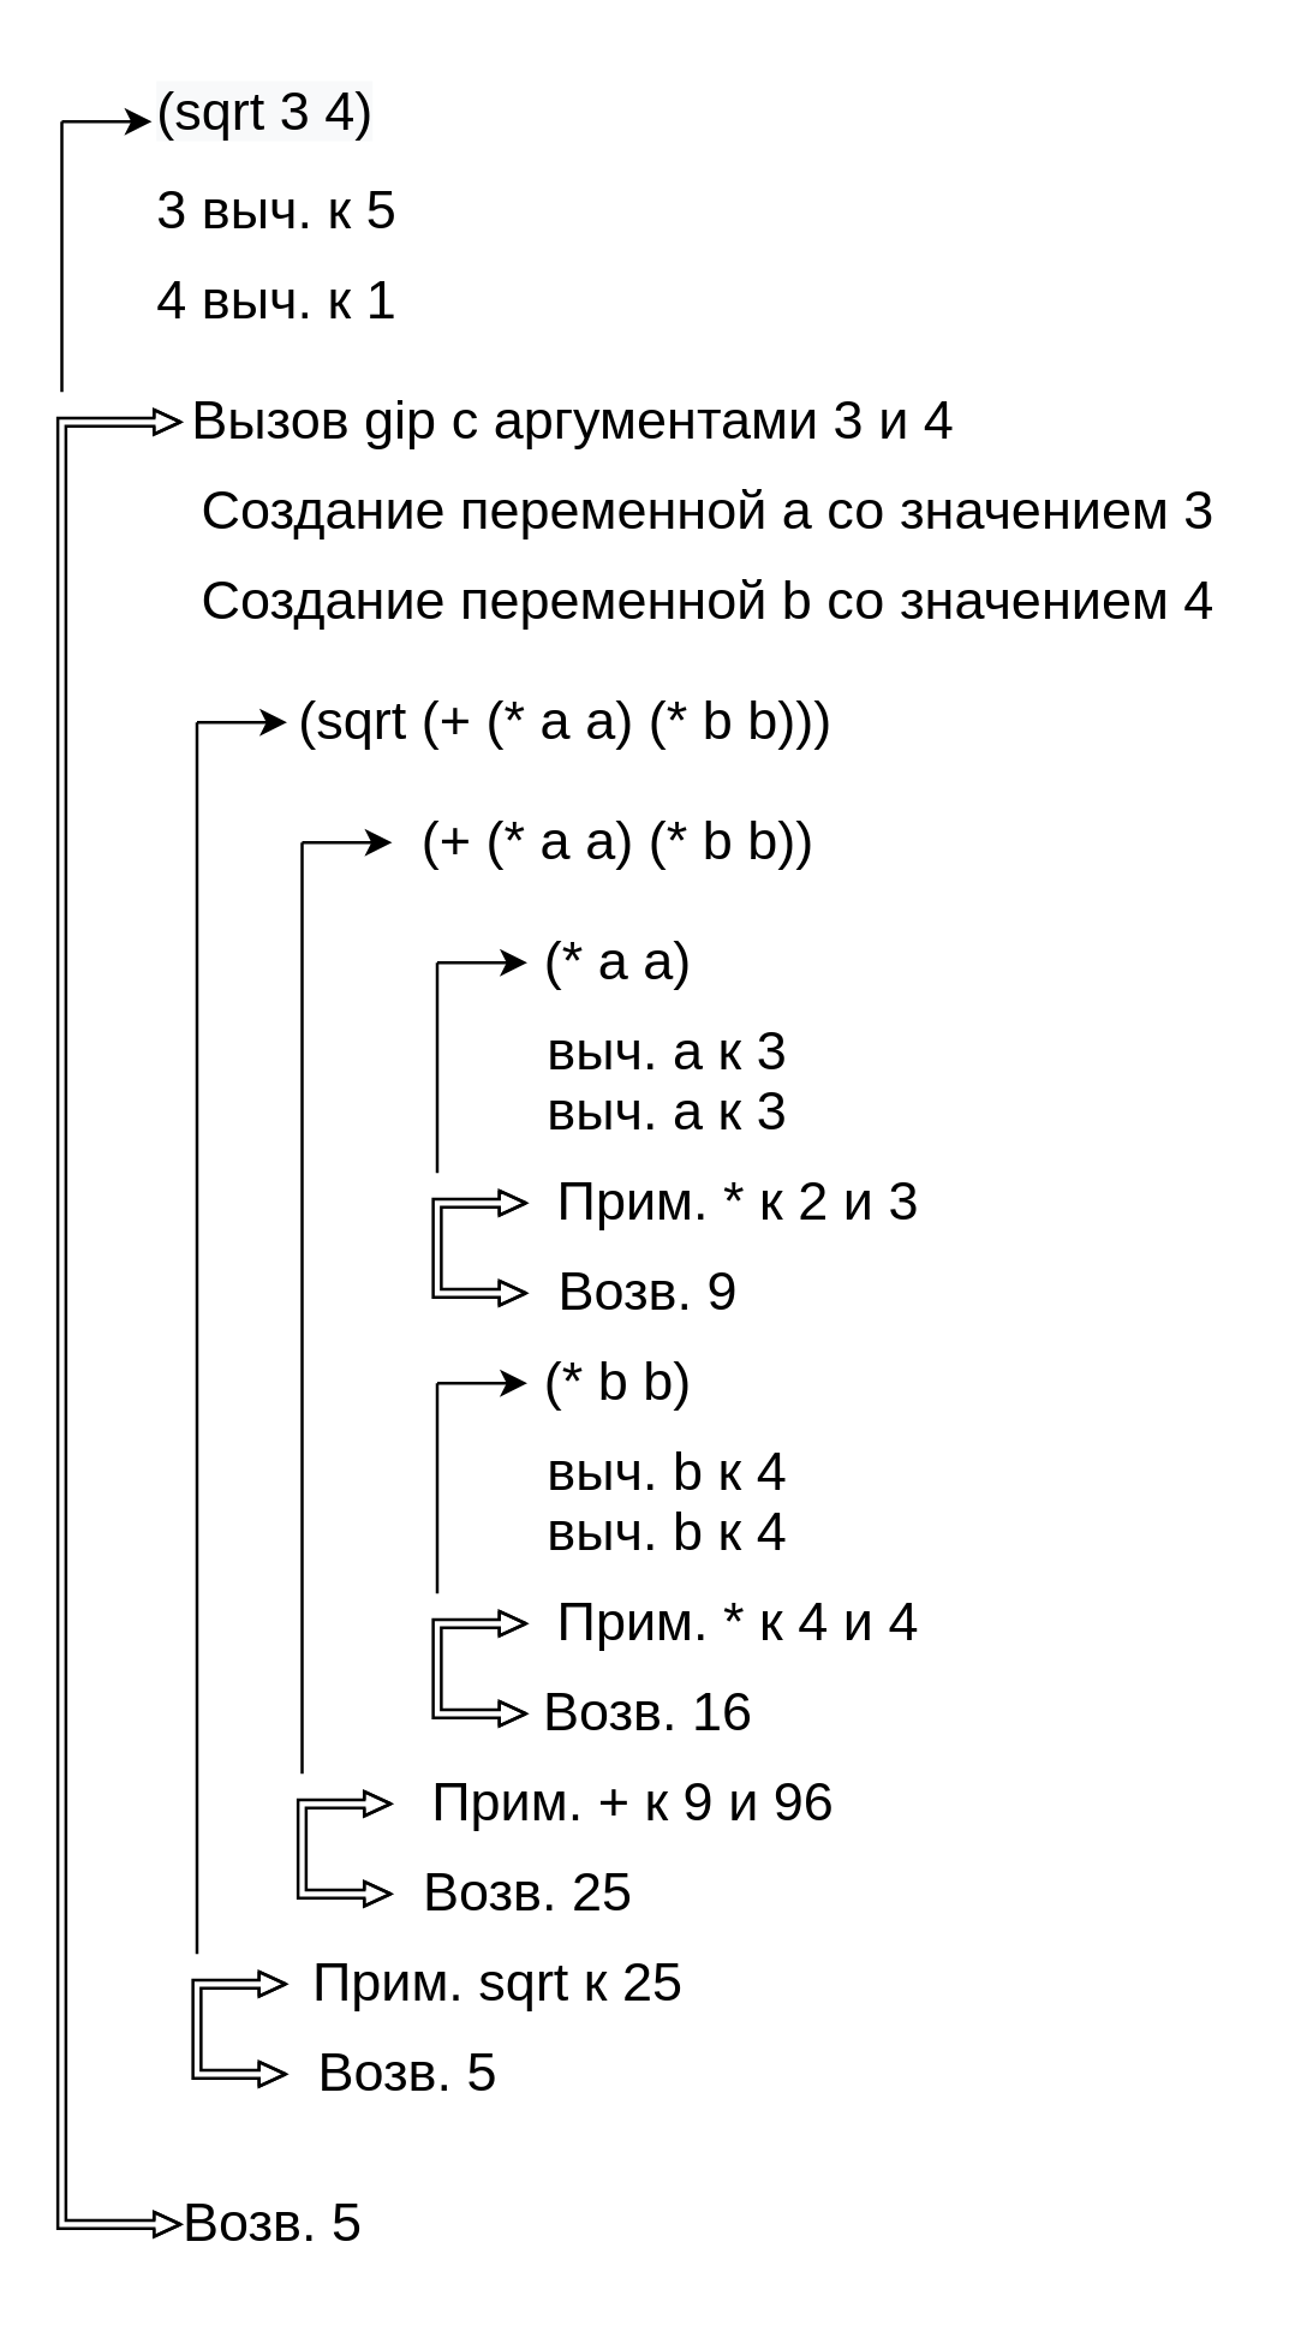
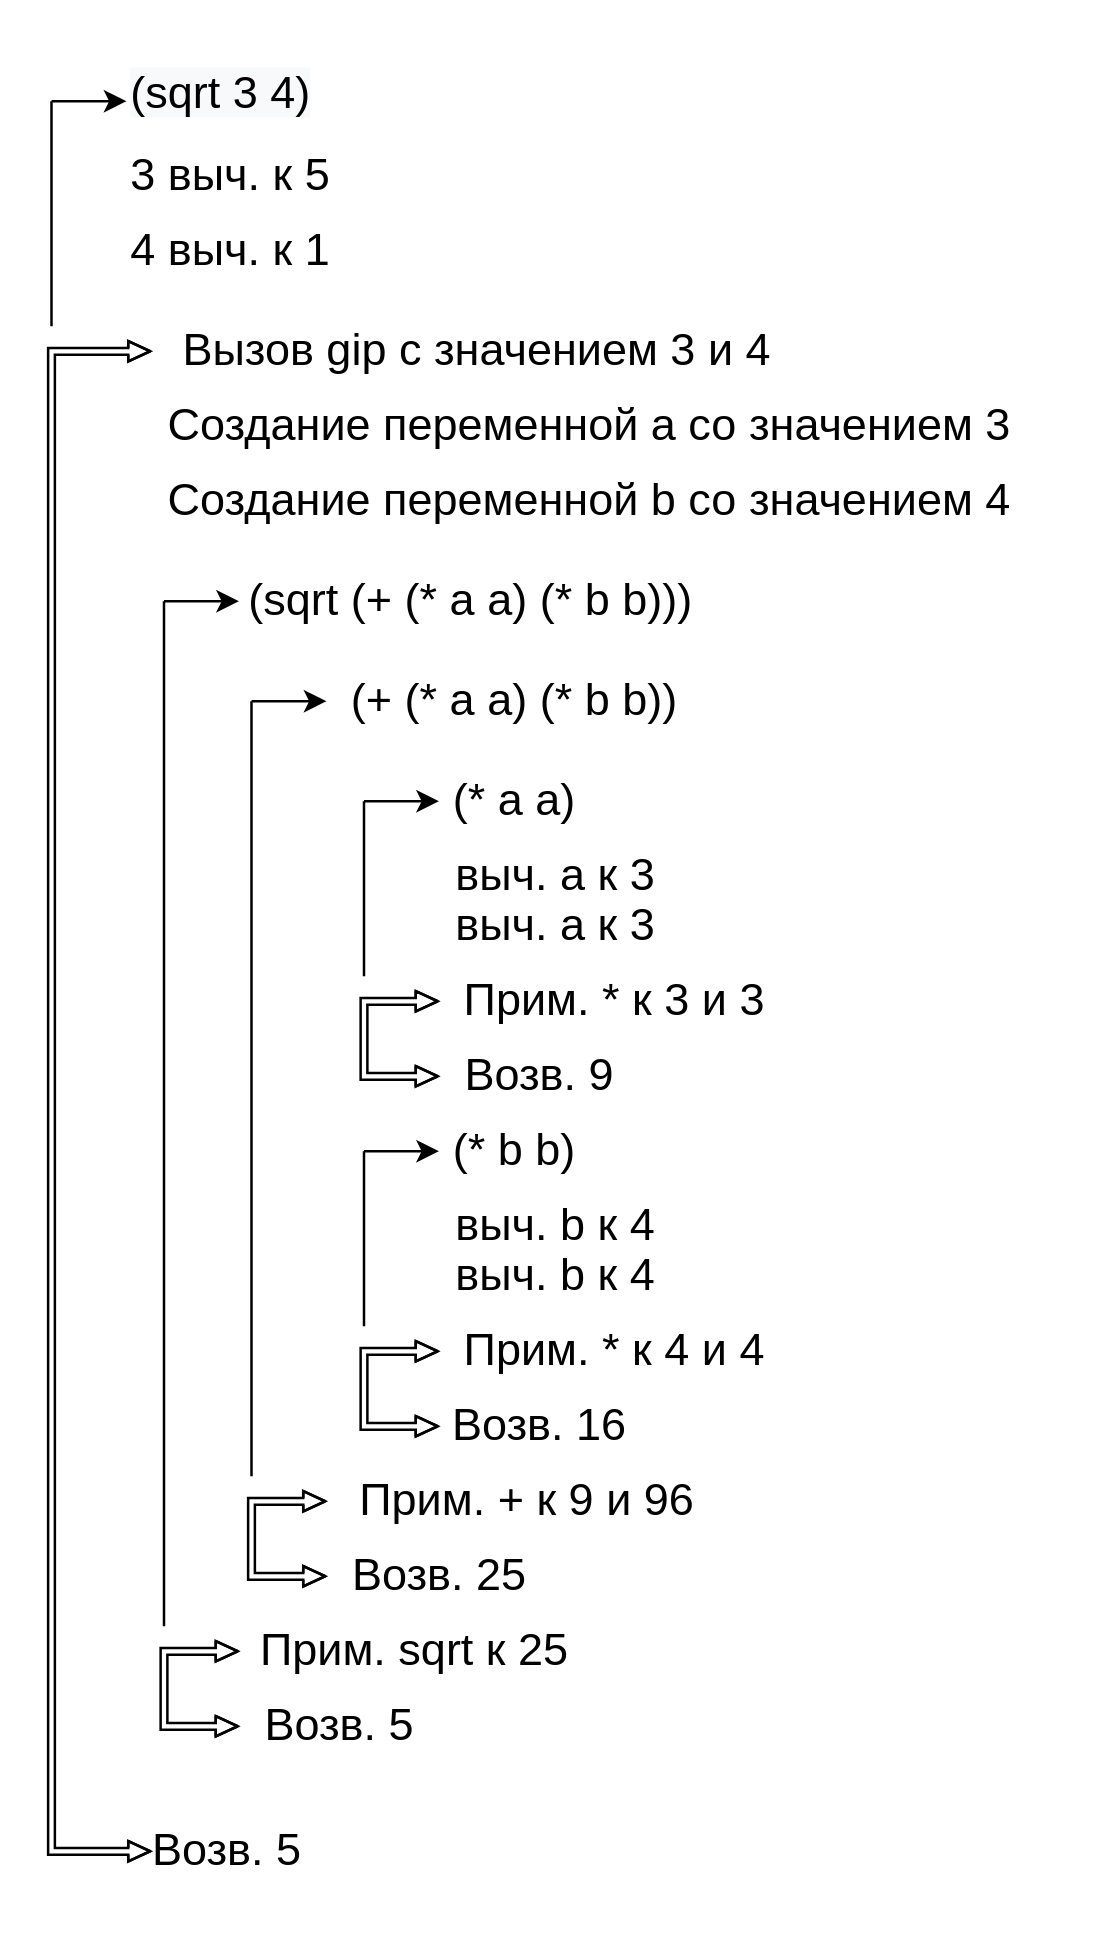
  <mxCell id="0" />
  <mxCell id="1" parent="0" />
  <mxCell id="2" value="" style="endArrow=classic;html=1;rounded=0;fontSize=18;" edge="1" parent="1"><mxGeometry width="50" height="50" relative="1" as="geometry"><mxPoint x="20" y="40" as="sourcePoint" /><mxPoint x="50" y="40" as="targetPoint" /></mxGeometry></mxCell>
  <mxCell id="3" value="" style="endArrow=none;html=1;rounded=0;fontSize=18;" edge="1" parent="1"><mxGeometry width="50" height="50" relative="1" as="geometry"><mxPoint x="20" y="130" as="sourcePoint" /><mxPoint x="20" y="40" as="targetPoint" /></mxGeometry></mxCell>
  <mxCell id="4" value="" style="shape=flexArrow;endArrow=classic;startArrow=classic;html=1;rounded=0;fontSize=18;width=2.703;endSize=2.605;endWidth=4.485;startWidth=4.485;startSize=2.605;" edge="1" parent="1"><mxGeometry width="100" height="100" relative="1" as="geometry"><mxPoint x="60" y="740" as="sourcePoint" /><mxPoint x="60" y="140" as="targetPoint" /><Array as="points"><mxPoint x="20" y="740" /><mxPoint x="20" y="140" /></Array></mxGeometry></mxCell>
  <mxCell id="5" value="&lt;span style=&quot;color: rgb(0, 0, 0); font-family: Helvetica; font-style: normal; font-variant-ligatures: normal; font-variant-caps: normal; font-weight: 400; letter-spacing: normal; orphans: 2; text-align: left; text-indent: 0px; text-transform: none; widows: 2; word-spacing: 0px; -webkit-text-stroke-width: 0px; background-color: rgb(248, 249, 250); text-decoration-thickness: initial; text-decoration-style: initial; text-decoration-color: initial; float: none; display: inline !important;&quot;&gt;&lt;font style=&quot;font-size: 18px;&quot;&gt;(sqrt 3 4)&lt;/font&gt;&lt;/span&gt;" style="text;whiteSpace=wrap;html=1;fontSize=18;" vertex="1" parent="1"><mxGeometry x="50" y="20" width="160" height="30" as="geometry" /></mxCell>
  <mxCell id="6" value="3 выч. к 5" style="text;html=1;align=left;verticalAlign=middle;resizable=0;points=[];autosize=1;strokeColor=none;fillColor=none;fontSize=18;" vertex="1" parent="1"><mxGeometry x="50" y="50" width="100" height="40" as="geometry" /></mxCell>
  <mxCell id="7" value="" style="endArrow=classic;html=1;rounded=0;fontSize=18;" edge="1" parent="1"><mxGeometry width="50" height="50" relative="1" as="geometry"><mxPoint x="65" y="240" as="sourcePoint" /><mxPoint x="95" y="240" as="targetPoint" /><Array as="points"><mxPoint x="75" y="240" /></Array></mxGeometry></mxCell>
  <mxCell id="8" value="&amp;nbsp;выч. a к 3&amp;nbsp;" style="text;html=1;align=left;verticalAlign=middle;resizable=0;points=[];autosize=1;strokeColor=none;fillColor=none;fontSize=18;" vertex="1" parent="1"><mxGeometry x="175" y="330" width="110" height="40" as="geometry" /></mxCell>
  <mxCell id="9" value="" style="shape=flexArrow;endArrow=classic;startArrow=classic;html=1;rounded=0;fontSize=18;width=2.703;endSize=2.605;endWidth=4.485;startWidth=4.485;startSize=2.605;" edge="1" parent="1"><mxGeometry width="100" height="100" relative="1" as="geometry"><mxPoint x="95" y="690" as="sourcePoint" /><mxPoint x="95" y="660" as="targetPoint" /><Array as="points"><mxPoint x="65" y="690" /><mxPoint x="65" y="660" /></Array></mxGeometry></mxCell>
  <mxCell id="10" value="Прим. sqrt к 25" style="text;html=1;align=center;verticalAlign=middle;resizable=0;points=[];autosize=1;strokeColor=none;fillColor=none;fontSize=18;" vertex="1" parent="1"><mxGeometry x="90" y="640" width="150" height="40" as="geometry" /></mxCell>
  <mxCell id="11" value="" style="endArrow=none;html=1;rounded=0;fontSize=18;" edge="1" parent="1"><mxGeometry width="50" height="50" relative="1" as="geometry"><mxPoint x="65" y="650" as="sourcePoint" /><mxPoint x="65" y="240" as="targetPoint" /></mxGeometry></mxCell>
  <mxCell id="12" value="Возв. 5" style="text;html=1;align=center;verticalAlign=middle;resizable=0;points=[];autosize=1;strokeColor=none;fillColor=none;fontSize=18;" vertex="1" parent="1"><mxGeometry x="95" y="670" width="80" height="40" as="geometry" /></mxCell>
  <mxCell id="13" value="Возв. 5" style="text;html=1;align=center;verticalAlign=middle;resizable=0;points=[];autosize=1;strokeColor=none;fillColor=none;fontSize=18;" vertex="1" parent="1"><mxGeometry x="50" y="720" width="80" height="40" as="geometry" /></mxCell>
  <mxCell id="14" value="4 выч. к 1" style="text;html=1;align=left;verticalAlign=middle;resizable=0;points=[];autosize=1;strokeColor=none;fillColor=none;fontSize=18;" vertex="1" parent="1"><mxGeometry x="50" y="80" width="100" height="40" as="geometry" /></mxCell>
- <mxCell id="15" value="Вызов gip с аргументами 3 и 4" style="text;html=1;align=center;verticalAlign=middle;resizable=0;points=[];autosize=1;strokeColor=none;fillColor=none;fontSize=18;" vertex="1" parent="1"><mxGeometry x="50" y="120" width="280" height="40" as="geometry" /></mxCell>
+ <mxCell id="15" value="Вызов gip с значением 3 и 4" style="text;html=1;align=center;verticalAlign=middle;resizable=0;points=[];autosize=1;strokeColor=none;fillColor=none;fontSize=18;" vertex="1" parent="1"><mxGeometry x="50" y="120" width="280" height="40" as="geometry" /></mxCell>
  <mxCell id="16" value="Создание переменной a со значением 3" style="text;html=1;align=center;verticalAlign=middle;resizable=0;points=[];autosize=1;strokeColor=none;fillColor=none;fontSize=18;" vertex="1" parent="1"><mxGeometry x="55" y="150" width="360" height="40" as="geometry" /></mxCell>
  <mxCell id="17" value="Создание переменной b со значением 4" style="text;html=1;align=center;verticalAlign=middle;resizable=0;points=[];autosize=1;strokeColor=none;fillColor=none;fontSize=18;" vertex="1" parent="1"><mxGeometry x="55" y="180" width="360" height="40" as="geometry" /></mxCell>
  <mxCell id="18" value="(sqrt (+ (* a a) (* b b)))&amp;nbsp;" style="text;html=1;align=center;verticalAlign=middle;resizable=0;points=[];autosize=1;strokeColor=none;fillColor=none;fontSize=18;" vertex="1" parent="1"><mxGeometry x="85" y="220" width="210" height="40" as="geometry" /></mxCell>
  <mxCell id="19" value="" style="endArrow=classic;html=1;rounded=0;fontSize=18;" edge="1" parent="1"><mxGeometry width="50" height="50" relative="1" as="geometry"><mxPoint x="100" y="280" as="sourcePoint" /><mxPoint x="130" y="280" as="targetPoint" /><Array as="points"><mxPoint x="110" y="280" /></Array></mxGeometry></mxCell>
  <mxCell id="20" value="" style="endArrow=none;html=1;rounded=0;fontSize=18;" edge="1" parent="1"><mxGeometry width="50" height="50" relative="1" as="geometry"><mxPoint x="100" y="590" as="sourcePoint" /><mxPoint x="100" y="280" as="targetPoint" /></mxGeometry></mxCell>
  <mxCell id="21" value="&amp;nbsp;(+ (* a a) (* b b))&amp;nbsp;" style="text;html=1;align=center;verticalAlign=middle;resizable=0;points=[];autosize=1;strokeColor=none;fillColor=none;fontSize=18;" vertex="1" parent="1"><mxGeometry x="125" y="260" width="160" height="40" as="geometry" /></mxCell>
  <mxCell id="22" value="" style="endArrow=classic;html=1;rounded=0;fontSize=18;" edge="1" parent="1"><mxGeometry width="50" height="50" relative="1" as="geometry"><mxPoint x="145" y="320" as="sourcePoint" /><mxPoint x="175" y="320" as="targetPoint" /><Array as="points"><mxPoint x="155" y="320" /></Array></mxGeometry></mxCell>
  <mxCell id="23" value="" style="endArrow=none;html=1;rounded=0;fontSize=18;" edge="1" parent="1"><mxGeometry width="50" height="50" relative="1" as="geometry"><mxPoint x="145" y="390" as="sourcePoint" /><mxPoint x="145" y="320" as="targetPoint" /></mxGeometry></mxCell>
  <mxCell id="24" value="&amp;nbsp;(* a a)&amp;nbsp;" style="text;html=1;align=center;verticalAlign=middle;resizable=0;points=[];autosize=1;strokeColor=none;fillColor=none;fontSize=18;" vertex="1" parent="1"><mxGeometry x="165" y="300" width="80" height="40" as="geometry" /></mxCell>
  <mxCell id="25" value="&amp;nbsp;выч. a к 3&amp;nbsp;" style="text;html=1;align=left;verticalAlign=middle;resizable=0;points=[];autosize=1;strokeColor=none;fillColor=none;fontSize=18;" vertex="1" parent="1"><mxGeometry x="175" y="350" width="110" height="40" as="geometry" /></mxCell>
  <mxCell id="26" value="" style="shape=flexArrow;endArrow=classic;startArrow=classic;html=1;rounded=0;fontSize=18;width=2.703;endSize=2.605;endWidth=4.485;startWidth=4.485;startSize=2.605;" edge="1" parent="1"><mxGeometry width="100" height="100" relative="1" as="geometry"><mxPoint x="175" y="430" as="sourcePoint" /><mxPoint x="175" y="400" as="targetPoint" /><Array as="points"><mxPoint x="145" y="430" /><mxPoint x="145" y="400" /></Array></mxGeometry></mxCell>
- <mxCell id="27" value="Прим. * к 2 и 3" style="text;html=1;align=center;verticalAlign=middle;resizable=0;points=[];autosize=1;strokeColor=none;fillColor=none;fontSize=18;" vertex="1" parent="1"><mxGeometry x="175" y="380" width="140" height="40" as="geometry" /></mxCell>
+ <mxCell id="27" value="Прим. * к 3 и 3" style="text;html=1;align=center;verticalAlign=middle;resizable=0;points=[];autosize=1;strokeColor=none;fillColor=none;fontSize=18;" vertex="1" parent="1"><mxGeometry x="175" y="380" width="140" height="40" as="geometry" /></mxCell>
  <mxCell id="28" value="Возв. 9" style="text;html=1;align=center;verticalAlign=middle;resizable=0;points=[];autosize=1;strokeColor=none;fillColor=none;fontSize=18;" vertex="1" parent="1"><mxGeometry x="175" y="410" width="80" height="40" as="geometry" /></mxCell>
  <mxCell id="29" value="&amp;nbsp;выч. b к 4&amp;nbsp;" style="text;html=1;align=left;verticalAlign=middle;resizable=0;points=[];autosize=1;strokeColor=none;fillColor=none;fontSize=18;" vertex="1" parent="1"><mxGeometry x="175" y="470" width="110" height="40" as="geometry" /></mxCell>
  <mxCell id="30" value="" style="endArrow=classic;html=1;rounded=0;fontSize=18;" edge="1" parent="1"><mxGeometry width="50" height="50" relative="1" as="geometry"><mxPoint x="145" y="460" as="sourcePoint" /><mxPoint x="175" y="460" as="targetPoint" /><Array as="points"><mxPoint x="155" y="460" /></Array></mxGeometry></mxCell>
  <mxCell id="31" value="" style="endArrow=none;html=1;rounded=0;fontSize=18;" edge="1" parent="1"><mxGeometry width="50" height="50" relative="1" as="geometry"><mxPoint x="145" y="530" as="sourcePoint" /><mxPoint x="145" y="460" as="targetPoint" /></mxGeometry></mxCell>
  <mxCell id="32" value="&amp;nbsp;выч. b к 4&amp;nbsp;" style="text;html=1;align=left;verticalAlign=middle;resizable=0;points=[];autosize=1;strokeColor=none;fillColor=none;fontSize=18;" vertex="1" parent="1"><mxGeometry x="175" y="490" width="110" height="40" as="geometry" /></mxCell>
  <mxCell id="33" value="" style="shape=flexArrow;endArrow=classic;startArrow=classic;html=1;rounded=0;fontSize=18;width=2.703;endSize=2.605;endWidth=4.485;startWidth=4.485;startSize=2.605;" edge="1" parent="1"><mxGeometry width="100" height="100" relative="1" as="geometry"><mxPoint x="175" y="570" as="sourcePoint" /><mxPoint x="175" y="540" as="targetPoint" /><Array as="points"><mxPoint x="145" y="570" /><mxPoint x="145" y="540" /></Array></mxGeometry></mxCell>
  <mxCell id="34" value="Прим. * к 4 и 4" style="text;html=1;align=center;verticalAlign=middle;resizable=0;points=[];autosize=1;strokeColor=none;fillColor=none;fontSize=18;" vertex="1" parent="1"><mxGeometry x="175" y="520" width="140" height="40" as="geometry" /></mxCell>
  <mxCell id="35" value="Возв. 16" style="text;html=1;align=center;verticalAlign=middle;resizable=0;points=[];autosize=1;strokeColor=none;fillColor=none;fontSize=18;" vertex="1" parent="1"><mxGeometry x="170" y="550" width="90" height="40" as="geometry" /></mxCell>
  <mxCell id="36" value="&amp;nbsp;(* b b)&amp;nbsp;" style="text;html=1;align=center;verticalAlign=middle;resizable=0;points=[];autosize=1;strokeColor=none;fillColor=none;fontSize=18;" vertex="1" parent="1"><mxGeometry x="165" y="440" width="80" height="40" as="geometry" /></mxCell>
  <mxCell id="37" value="" style="shape=flexArrow;endArrow=classic;startArrow=classic;html=1;rounded=0;fontSize=18;width=2.703;endSize=2.605;endWidth=4.485;startWidth=4.485;startSize=2.605;" edge="1" parent="1"><mxGeometry width="100" height="100" relative="1" as="geometry"><mxPoint x="130" y="630" as="sourcePoint" /><mxPoint x="130" y="600" as="targetPoint" /><Array as="points"><mxPoint x="100" y="630" /><mxPoint x="100" y="600" /></Array></mxGeometry></mxCell>
  <mxCell id="38" value="Прим. + к 9 и 96" style="text;html=1;align=center;verticalAlign=middle;resizable=0;points=[];autosize=1;strokeColor=none;fillColor=none;fontSize=18;" vertex="1" parent="1"><mxGeometry x="130" y="580" width="160" height="40" as="geometry" /></mxCell>
  <mxCell id="39" value="Возв. 25" style="text;html=1;align=center;verticalAlign=middle;resizable=0;points=[];autosize=1;strokeColor=none;fillColor=none;fontSize=18;" vertex="1" parent="1"><mxGeometry x="130" y="610" width="90" height="40" as="geometry" /></mxCell>
